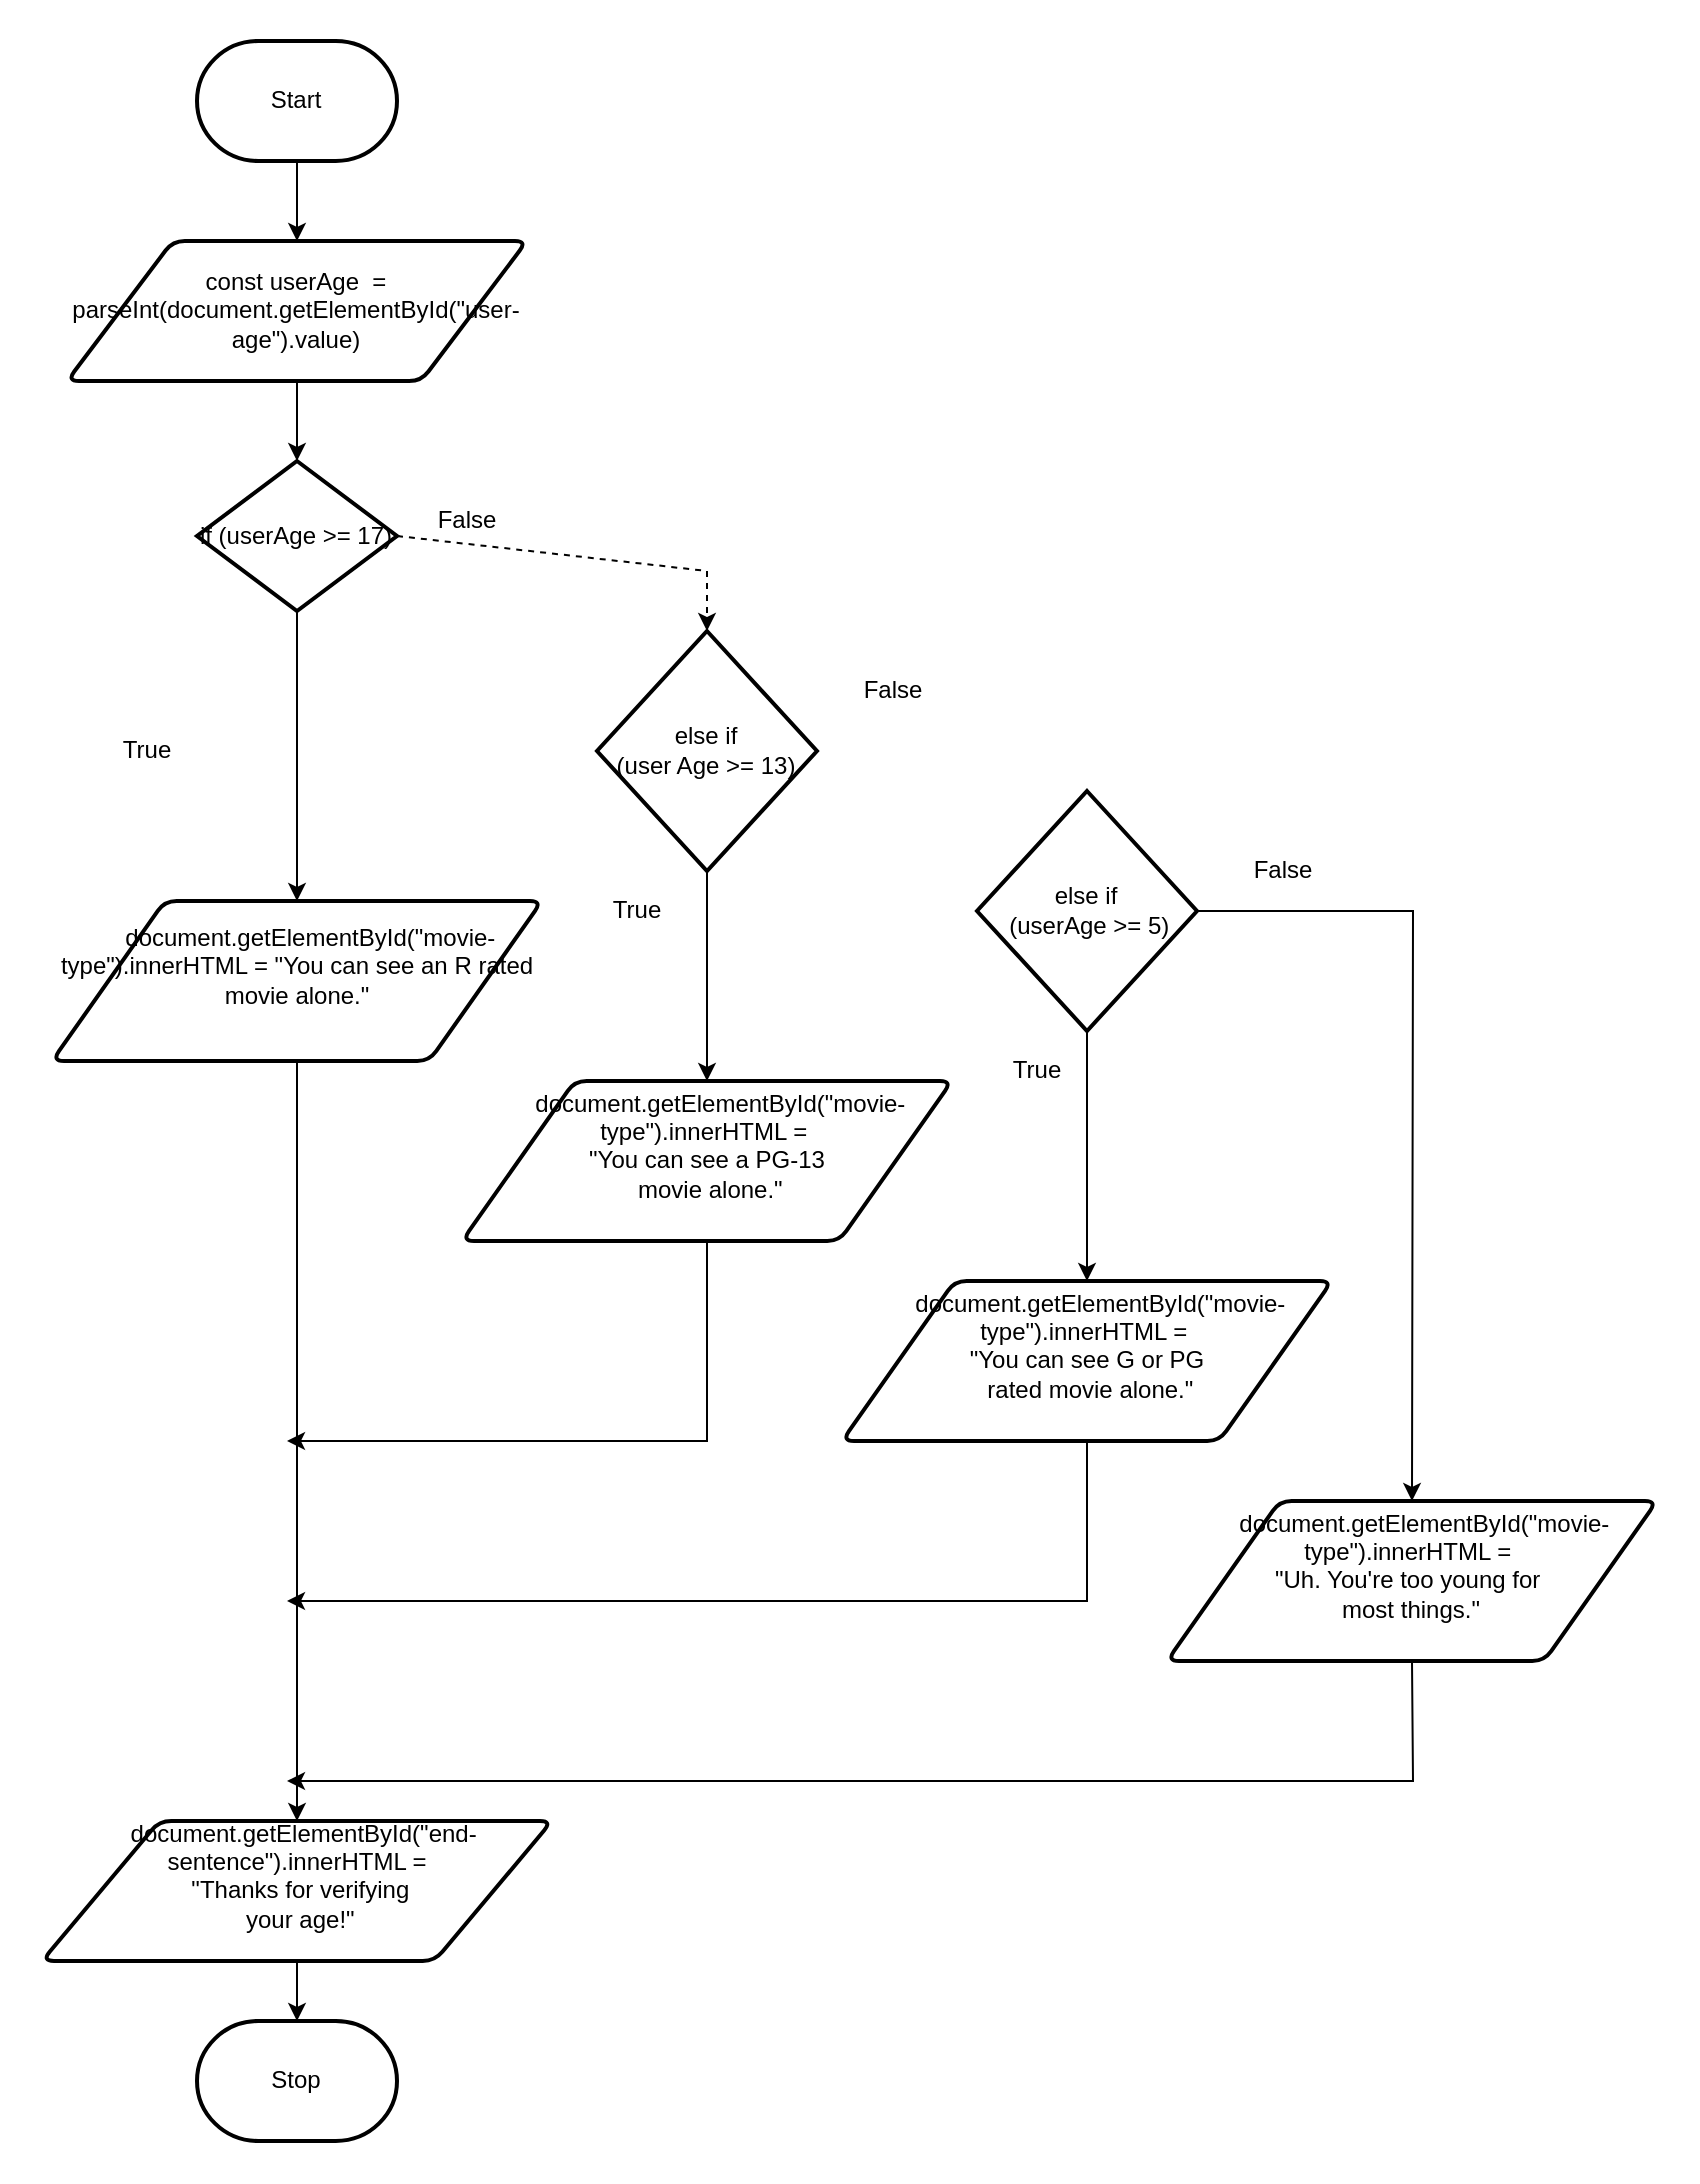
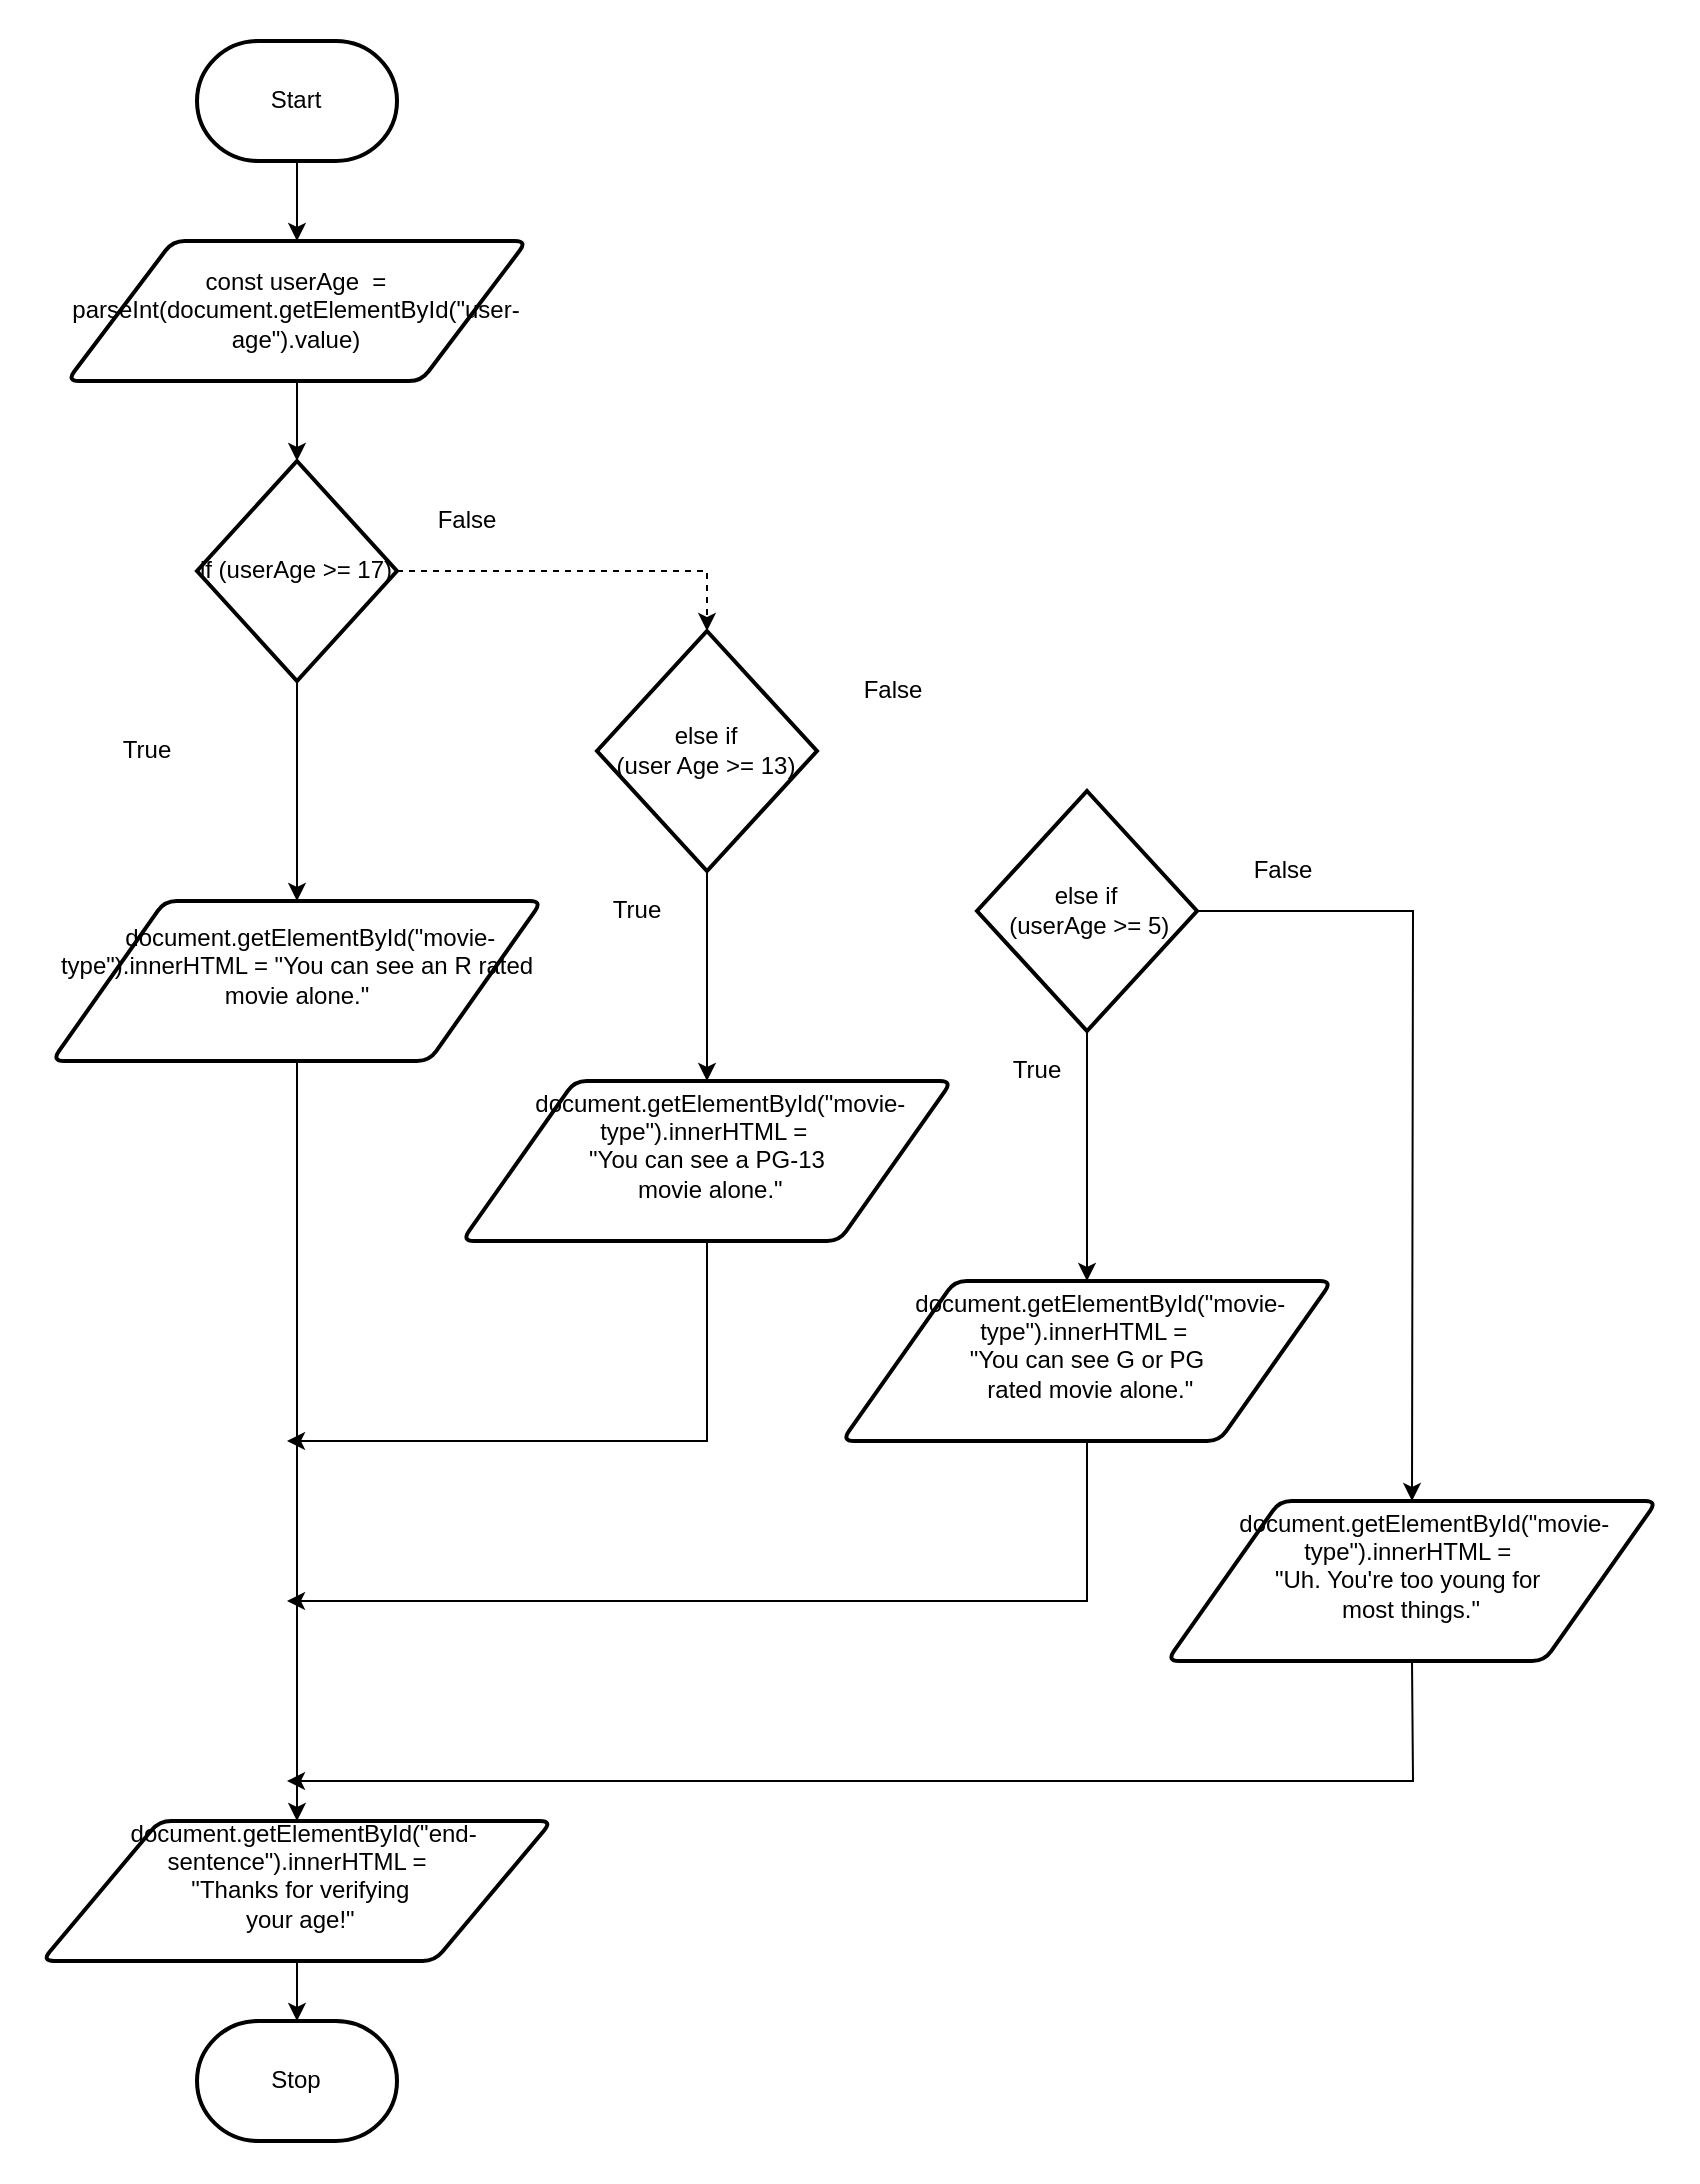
  <mxCell id="0" />
  <mxCell id="1" parent="0" />
  <mxCell id="2" style="edgeStyle=none;html=1;exitX=0.5;exitY=1;exitDx=0;exitDy=0;exitPerimeter=0;" edge="1" parent="1" source="3" target="6"><mxGeometry relative="1" as="geometry" /></mxCell>
  <mxCell id="3" value="Start" style="strokeWidth=2;html=1;shape=mxgraph.flowchart.terminator;whiteSpace=wrap;" parent="1" vertex="1"><mxGeometry x="98" y="20" width="100" height="60" as="geometry" /></mxCell>
  <mxCell id="4" value="Stop" style="strokeWidth=2;html=1;shape=mxgraph.flowchart.terminator;whiteSpace=wrap;" parent="1" vertex="1"><mxGeometry x="98" y="1010" width="100" height="60" as="geometry" /></mxCell>
  <mxCell id="5" style="edgeStyle=none;html=1;exitX=0.5;exitY=1;exitDx=0;exitDy=0;entryX=0.5;entryY=0;entryDx=0;entryDy=0;entryPerimeter=0;" edge="1" parent="1" source="6" target="9"><mxGeometry relative="1" as="geometry" /></mxCell>
  <mxCell id="6" value="const userAge&amp;nbsp;&amp;nbsp;= parseInt(document.getElementById(&quot;user-age&quot;).value)" style="shape=parallelogram;html=1;strokeWidth=2;perimeter=parallelogramPerimeter;whiteSpace=wrap;rounded=1;arcSize=12;size=0.23;" vertex="1" parent="1"><mxGeometry x="33" y="120" width="230" height="70" as="geometry" /></mxCell>
  <mxCell id="7" style="edgeStyle=none;html=1;exitX=0.5;exitY=1;exitDx=0;exitDy=0;exitPerimeter=0;entryX=0.5;entryY=0;entryDx=0;entryDy=0;" edge="1" parent="1" source="9" target="11"><mxGeometry relative="1" as="geometry" /></mxCell>
  <mxCell id="8" style="edgeStyle=none;html=1;exitX=1;exitY=0.5;exitDx=0;exitDy=0;exitPerimeter=0;entryX=0.5;entryY=0;entryDx=0;entryDy=0;entryPerimeter=0;rounded=0;dashed=1;" edge="1" parent="1" source="9" target="14"><mxGeometry relative="1" as="geometry"><Array as="points"><mxPoint x="353" y="285" /></Array></mxGeometry></mxCell>
- <mxCell id="9" value="if (userAge &amp;gt;= 17)" style="strokeWidth=2;html=1;shape=mxgraph.flowchart.decision;whiteSpace=wrap;" vertex="1" parent="1"><mxGeometry x="98" y="230" width="100" height="75" as="geometry" /></mxCell>
+ <mxCell id="9" value="if (userAge &amp;gt;= 17)" style="strokeWidth=2;html=1;shape=mxgraph.flowchart.decision;whiteSpace=wrap;" vertex="1" parent="1"><mxGeometry x="98" y="230" width="100" height="110" as="geometry" /></mxCell>
  <mxCell id="10" style="edgeStyle=none;rounded=0;html=1;exitX=0.5;exitY=1;exitDx=0;exitDy=0;entryX=0.5;entryY=0;entryDx=0;entryDy=0;" edge="1" parent="1" source="11" target="30"><mxGeometry relative="1" as="geometry" /></mxCell>
  <mxCell id="11" value="&lt;div&gt;&amp;nbsp; &amp;nbsp; document.getElementById(&quot;movie-type&quot;).innerHTML = &quot;You can see an R rated movie alone.&quot;&lt;/div&gt;&lt;div&gt;&lt;br&gt;&lt;/div&gt;" style="shape=parallelogram;html=1;strokeWidth=2;perimeter=parallelogramPerimeter;whiteSpace=wrap;rounded=1;arcSize=12;size=0.23;" vertex="1" parent="1"><mxGeometry x="25.5" y="450" width="245" height="80" as="geometry" /></mxCell>
  <mxCell id="12" value="True" style="text;html=1;align=center;verticalAlign=middle;resizable=0;points=[];autosize=1;strokeColor=none;fillColor=none;" vertex="1" parent="1"><mxGeometry x="48" y="360" width="50" height="30" as="geometry" /></mxCell>
  <mxCell id="13" style="edgeStyle=none;rounded=0;html=1;exitX=0.5;exitY=1;exitDx=0;exitDy=0;exitPerimeter=0;entryX=0.5;entryY=0;entryDx=0;entryDy=0;" edge="1" parent="1" source="14" target="20"><mxGeometry relative="1" as="geometry" /></mxCell>
  <mxCell id="14" value="else if&lt;br&gt;(user Age &amp;gt;= 13)" style="strokeWidth=2;html=1;shape=mxgraph.flowchart.decision;whiteSpace=wrap;" vertex="1" parent="1"><mxGeometry x="298" y="315" width="110" height="120" as="geometry" /></mxCell>
  <mxCell id="15" style="edgeStyle=none;rounded=0;html=1;exitX=1;exitY=0.5;exitDx=0;exitDy=0;exitPerimeter=0;entryX=0.5;entryY=0;entryDx=0;entryDy=0;" edge="1" parent="1" source="17" target="24"><mxGeometry relative="1" as="geometry"><mxPoint x="705.5" y="490" as="targetPoint" /><Array as="points"><mxPoint x="706" y="455" /></Array></mxGeometry></mxCell>
  <mxCell id="16" style="edgeStyle=none;rounded=0;html=1;exitX=0.5;exitY=1;exitDx=0;exitDy=0;exitPerimeter=0;entryX=0.5;entryY=0;entryDx=0;entryDy=0;" edge="1" parent="1" source="17" target="22"><mxGeometry relative="1" as="geometry" /></mxCell>
  <mxCell id="17" value="else if&lt;br&gt;&amp;nbsp;(userAge &amp;gt;= 5)" style="strokeWidth=2;html=1;shape=mxgraph.flowchart.decision;whiteSpace=wrap;" vertex="1" parent="1"><mxGeometry x="488" y="395" width="110" height="120" as="geometry" /></mxCell>
  <mxCell id="18" value="False" style="text;html=1;align=center;verticalAlign=middle;resizable=0;points=[];autosize=1;strokeColor=none;fillColor=none;" vertex="1" parent="1"><mxGeometry x="208" y="245" width="50" height="30" as="geometry" /></mxCell>
  <mxCell id="19" style="edgeStyle=none;rounded=0;html=1;exitX=0.5;exitY=1;exitDx=0;exitDy=0;" edge="1" parent="1" source="20"><mxGeometry relative="1" as="geometry"><mxPoint x="143" y="720" as="targetPoint" /><Array as="points"><mxPoint x="353" y="720" /></Array></mxGeometry></mxCell>
  <mxCell id="20" value="&lt;div&gt;&amp;nbsp; &amp;nbsp; document.getElementById(&quot;movie-type&quot;).innerHTML =&amp;nbsp;&lt;/div&gt;&lt;div&gt;&quot;You can see a PG-13&lt;/div&gt;&lt;div&gt;&amp;nbsp;movie alone.&quot;&lt;/div&gt;&lt;div&gt;&lt;br&gt;&lt;/div&gt;" style="shape=parallelogram;html=1;strokeWidth=2;perimeter=parallelogramPerimeter;whiteSpace=wrap;rounded=1;arcSize=12;size=0.23;" vertex="1" parent="1"><mxGeometry x="230.5" y="540" width="245" height="80" as="geometry" /></mxCell>
  <mxCell id="21" style="edgeStyle=none;rounded=0;html=1;exitX=0.5;exitY=1;exitDx=0;exitDy=0;" edge="1" parent="1" source="22"><mxGeometry relative="1" as="geometry"><mxPoint x="143" y="800" as="targetPoint" /><Array as="points"><mxPoint x="543" y="800" /></Array></mxGeometry></mxCell>
  <mxCell id="22" value="&lt;div&gt;&amp;nbsp; &amp;nbsp; document.getElementById(&quot;movie-type&quot;).innerHTML =&amp;nbsp;&lt;/div&gt;&lt;div&gt;&quot;You can see G or PG&lt;/div&gt;&lt;div&gt;&lt;span style=&quot;background-color: initial;&quot;&gt;&amp;nbsp;rated movie alone.&quot;&lt;/span&gt;&lt;/div&gt;&lt;div&gt;&lt;br&gt;&lt;/div&gt;" style="shape=parallelogram;html=1;strokeWidth=2;perimeter=parallelogramPerimeter;whiteSpace=wrap;rounded=1;arcSize=12;size=0.23;" vertex="1" parent="1"><mxGeometry x="420.5" y="640" width="245" height="80" as="geometry" /></mxCell>
  <mxCell id="23" style="edgeStyle=none;rounded=0;html=1;exitX=0.5;exitY=1;exitDx=0;exitDy=0;" edge="1" parent="1" source="24"><mxGeometry relative="1" as="geometry"><mxPoint x="143" y="890" as="targetPoint" /><Array as="points"><mxPoint x="706" y="890" /></Array></mxGeometry></mxCell>
  <mxCell id="24" value="&lt;div&gt;&amp;nbsp; &amp;nbsp; document.getElementById(&quot;movie-type&quot;).innerHTML =&amp;nbsp;&lt;/div&gt;&lt;div&gt;&quot;Uh. You're too young for&amp;nbsp;&lt;/div&gt;&lt;div&gt;most things.&quot;&lt;/div&gt;&lt;div&gt;&lt;br&gt;&lt;/div&gt;" style="shape=parallelogram;html=1;strokeWidth=2;perimeter=parallelogramPerimeter;whiteSpace=wrap;rounded=1;arcSize=12;size=0.23;" vertex="1" parent="1"><mxGeometry x="583" y="750" width="245" height="80" as="geometry" /></mxCell>
  <mxCell id="25" value="True" style="text;html=1;align=center;verticalAlign=middle;resizable=0;points=[];autosize=1;strokeColor=none;fillColor=none;" vertex="1" parent="1"><mxGeometry x="293" y="440" width="50" height="30" as="geometry" /></mxCell>
  <mxCell id="26" value="True" style="text;html=1;align=center;verticalAlign=middle;resizable=0;points=[];autosize=1;strokeColor=none;fillColor=none;" vertex="1" parent="1"><mxGeometry x="493" y="520" width="50" height="30" as="geometry" /></mxCell>
  <mxCell id="27" value="False" style="text;html=1;align=center;verticalAlign=middle;resizable=0;points=[];autosize=1;strokeColor=none;fillColor=none;" vertex="1" parent="1"><mxGeometry x="420.5" y="330" width="50" height="30" as="geometry" /></mxCell>
  <mxCell id="28" value="False" style="text;html=1;align=center;verticalAlign=middle;resizable=0;points=[];autosize=1;strokeColor=none;fillColor=none;" vertex="1" parent="1"><mxGeometry x="615.5" y="420" width="50" height="30" as="geometry" /></mxCell>
  <mxCell id="29" style="edgeStyle=none;rounded=0;html=1;exitX=0.5;exitY=1;exitDx=0;exitDy=0;entryX=0.5;entryY=0;entryDx=0;entryDy=0;entryPerimeter=0;" edge="1" parent="1" source="30" target="4"><mxGeometry relative="1" as="geometry" /></mxCell>
  <mxCell id="30" value="&lt;div&gt;&lt;span style=&quot;font-size: 12px;&quot;&gt;&amp;nbsp; document.getElementById(&quot;end-sentence&quot;).innerHTML =&lt;/span&gt;&lt;/div&gt;&lt;div&gt;&lt;span style=&quot;font-size: 12px;&quot;&gt;&amp;nbsp;&quot;Thanks for verifying&lt;/span&gt;&lt;/div&gt;&lt;div&gt;&lt;span style=&quot;font-size: 12px;&quot;&gt;&amp;nbsp;your age!&quot;&lt;/span&gt;&lt;/div&gt;&lt;div&gt;&lt;br&gt;&lt;/div&gt;" style="shape=parallelogram;html=1;strokeWidth=2;perimeter=parallelogramPerimeter;whiteSpace=wrap;rounded=1;arcSize=12;size=0.23;" vertex="1" parent="1"><mxGeometry x="20.5" y="910" width="255" height="70" as="geometry" /></mxCell>
